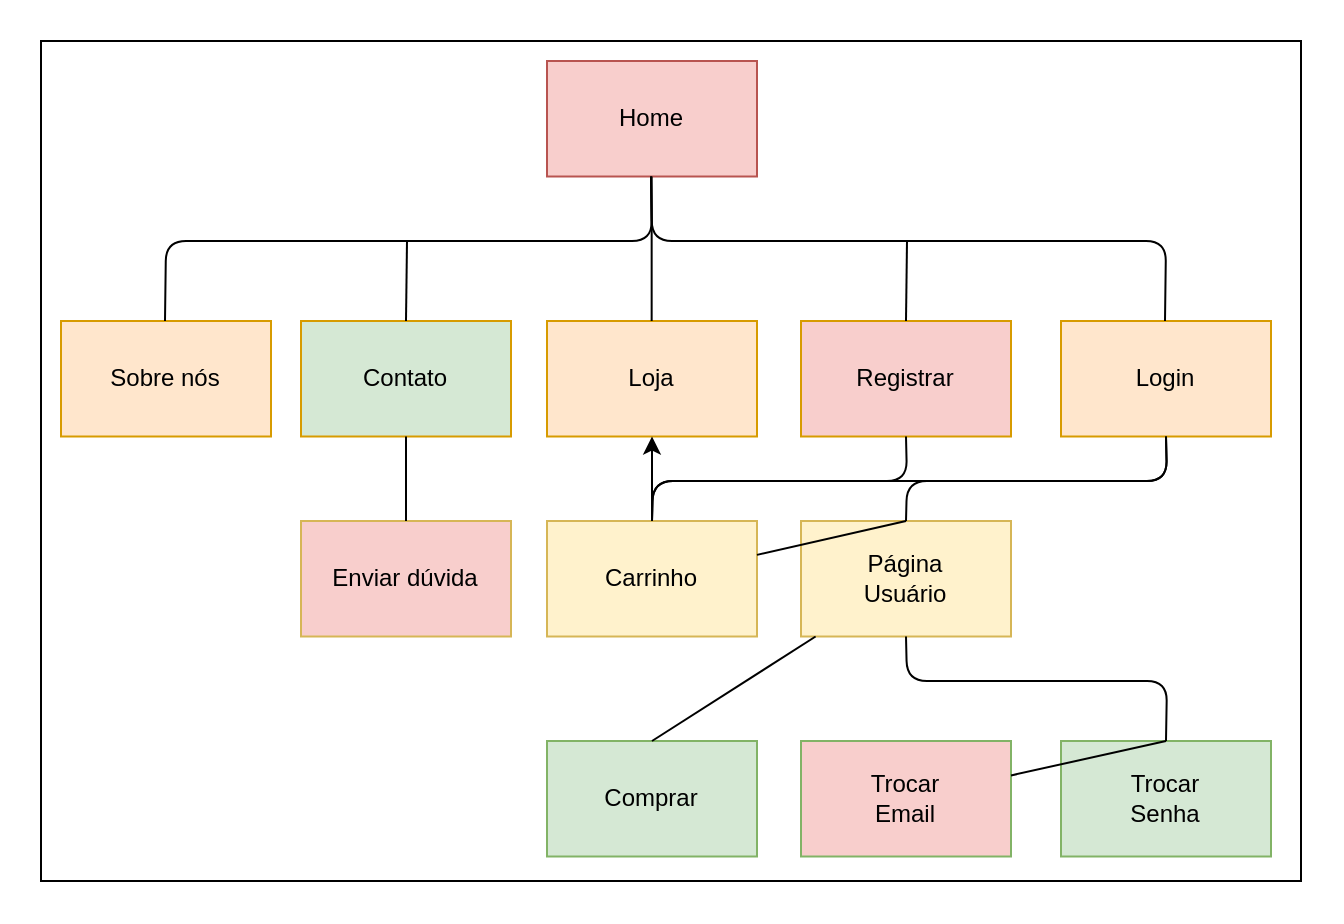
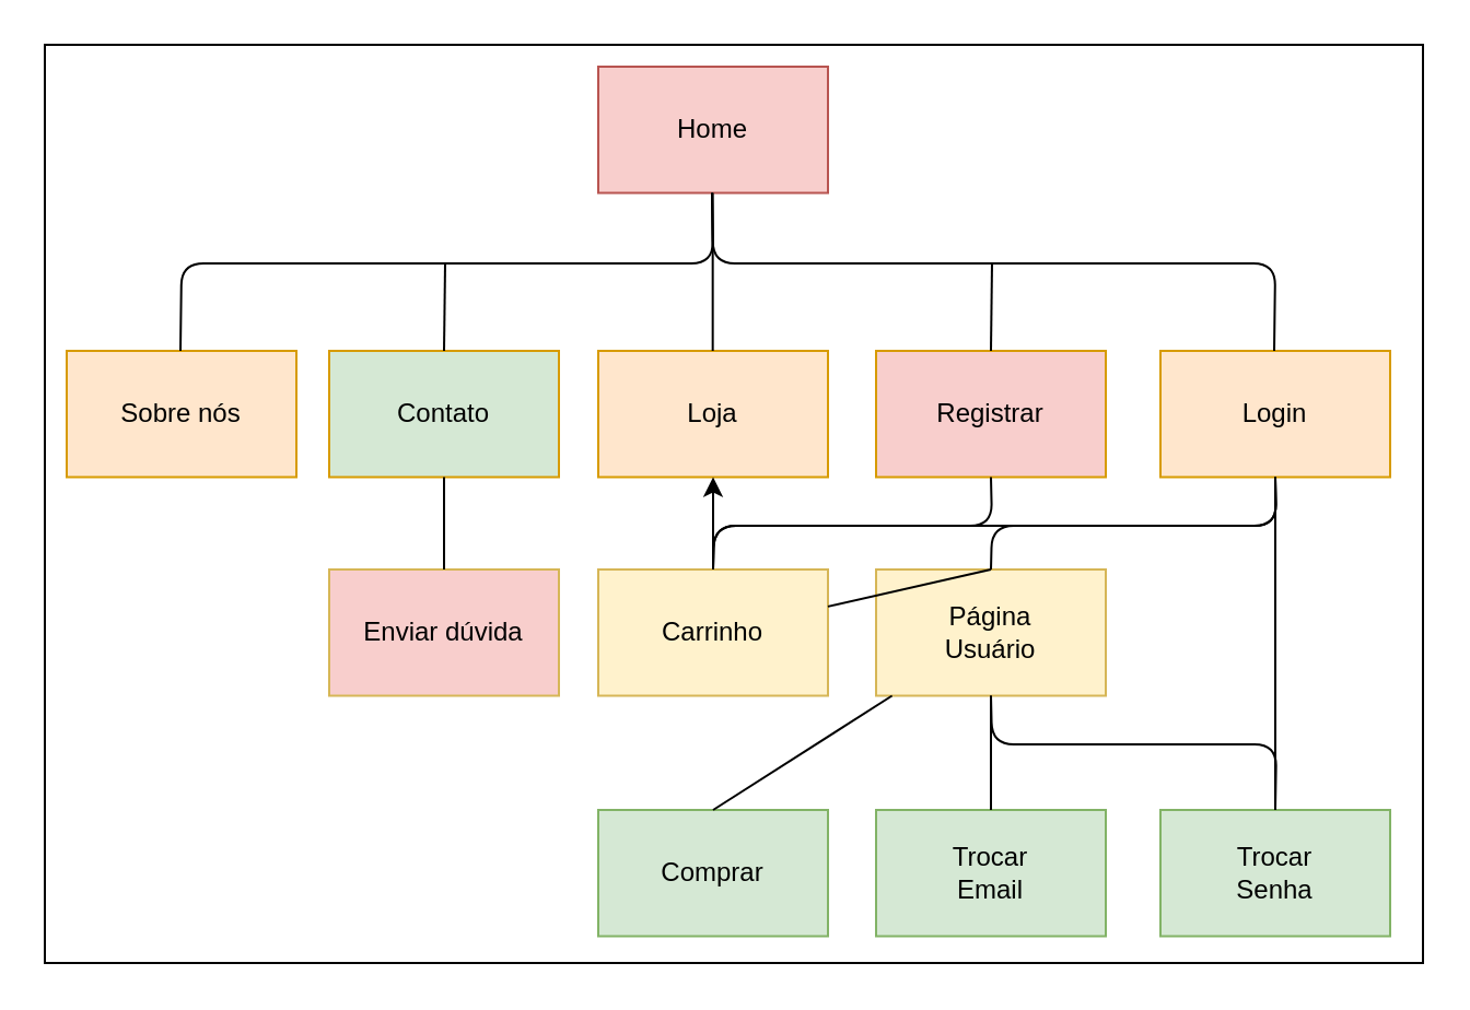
  <mxCell id="0" />
  <mxCell id="1" parent="0" />
  <mxCell id="2" value="" style="rounded=0;whiteSpace=wrap;html=1;" vertex="1" parent="1"><mxGeometry x="20" y="20" width="630" height="420" as="geometry" /></mxCell>
  <mxCell id="3" value="Home" style="rounded=0;whiteSpace=wrap;html=1;fillColor=#f8cecc;strokeColor=#b85450;" parent="1" vertex="1"><mxGeometry x="273" y="30" width="105" height="57.75" as="geometry" /></mxCell>
  <mxCell id="4" value="Contato" style="rounded=0;whiteSpace=wrap;html=1;fillColor=#d5e8d4;strokeColor=#d79b00;" parent="1" vertex="1"><mxGeometry x="150" y="160" width="105" height="57.75" as="geometry" /></mxCell>
  <mxCell id="5" value="Loja" style="rounded=0;whiteSpace=wrap;html=1;fillColor=#ffe6cc;strokeColor=#d79b00;" parent="1" vertex="1"><mxGeometry x="273" y="160" width="105" height="57.75" as="geometry" /></mxCell>
  <mxCell id="6" value="Sobre nós" style="rounded=0;whiteSpace=wrap;html=1;fillColor=#ffe6cc;strokeColor=#d79b00;" parent="1" vertex="1"><mxGeometry x="30" y="160" width="105" height="57.75" as="geometry" /></mxCell>
  <mxCell id="7" value="Registrar" style="rounded=0;whiteSpace=wrap;html=1;fillColor=#f8cecc;strokeColor=#d79b00;" parent="1" vertex="1"><mxGeometry x="400" y="160" width="105" height="57.75" as="geometry" /></mxCell>
  <mxCell id="8" value="Login" style="rounded=0;whiteSpace=wrap;html=1;fillColor=#ffe6cc;strokeColor=#d79b00;" parent="1" vertex="1"><mxGeometry x="530" y="160" width="105" height="57.75" as="geometry" /></mxCell>
  <mxCell id="9" value="" style="endArrow=none;html=1;rounded=1;entryX=0.5;entryY=1;entryDx=0;entryDy=0;exitX=0.5;exitY=0;exitDx=0;exitDy=0;curved=0;" parent="1" edge="1"><mxGeometry width="50" height="50" relative="1" as="geometry"><mxPoint x="82" y="160" as="sourcePoint" /><mxPoint x="325" y="87.75" as="targetPoint" /><Array as="points"><mxPoint x="82.5" y="120" /><mxPoint x="209.5" y="120" /><mxPoint x="325.5" y="120" /></Array></mxGeometry></mxCell>
  <mxCell id="10" value="" style="endArrow=none;html=1;rounded=0;entryX=0.5;entryY=1;entryDx=0;entryDy=0;exitX=0.5;exitY=0;exitDx=0;exitDy=0;" parent="1" edge="1"><mxGeometry width="50" height="50" relative="1" as="geometry"><mxPoint x="325.33" y="160" as="sourcePoint" /><mxPoint x="325.33" y="87.75" as="targetPoint" /></mxGeometry></mxCell>
  <mxCell id="11" value="" style="endArrow=none;html=1;rounded=1;entryX=0.5;entryY=1;entryDx=0;entryDy=0;exitX=0.5;exitY=0;exitDx=0;exitDy=0;curved=0;" parent="1" edge="1"><mxGeometry width="50" height="50" relative="1" as="geometry"><mxPoint x="582" y="160" as="sourcePoint" /><mxPoint x="325" y="87.75" as="targetPoint" /><Array as="points"><mxPoint x="582.5" y="120" /><mxPoint x="325.5" y="120" /></Array></mxGeometry></mxCell>
  <mxCell id="12" value="" style="endArrow=none;html=1;rounded=0;entryX=0.5;entryY=0;entryDx=0;entryDy=0;" parent="1" target="4" edge="1"><mxGeometry width="50" height="50" relative="1" as="geometry"><mxPoint x="203" y="120" as="sourcePoint" /><mxPoint x="240" y="150" as="targetPoint" /></mxGeometry></mxCell>
  <mxCell id="13" value="" style="endArrow=none;html=1;rounded=0;entryX=0.5;entryY=0;entryDx=0;entryDy=0;" parent="1" target="7" edge="1"><mxGeometry width="50" height="50" relative="1" as="geometry"><mxPoint x="453" y="120" as="sourcePoint" /><mxPoint x="460" y="240" as="targetPoint" /></mxGeometry></mxCell>
  <mxCell id="14" value="Página&lt;br&gt;Usuário" style="rounded=0;whiteSpace=wrap;html=1;fillColor=#fff2cc;strokeColor=#d6b656;" parent="1" vertex="1"><mxGeometry x="400" y="260" width="105" height="57.75" as="geometry" /></mxCell>
  <mxCell id="15" value="Carrinho" style="rounded=0;whiteSpace=wrap;html=1;fillColor=#fff2cc;strokeColor=#d6b656;" parent="1" vertex="1"><mxGeometry x="273" y="260" width="105" height="57.75" as="geometry" /></mxCell>
  <mxCell id="16" value="" style="endArrow=classic;html=1;rounded=0;entryX=0.5;entryY=1;entryDx=0;entryDy=0;exitX=0.5;exitY=0;exitDx=0;exitDy=0;" parent="1" source="15" target="5" edge="1"><mxGeometry width="50" height="50" relative="1" as="geometry"><mxPoint x="190" y="330" as="sourcePoint" /><mxPoint x="240" y="280" as="targetPoint" /></mxGeometry></mxCell>
  <mxCell id="17" value="" style="endArrow=none;html=1;rounded=1;entryX=0.5;entryY=1;entryDx=0;entryDy=0;exitX=0.5;exitY=0;exitDx=0;exitDy=0;curved=0;" parent="1" source="15" target="7" edge="1"><mxGeometry width="50" height="50" relative="1" as="geometry"><mxPoint x="190" y="330" as="sourcePoint" /><mxPoint x="240" y="280" as="targetPoint" /><Array as="points"><mxPoint x="326" y="240" /><mxPoint x="453" y="240" /></Array></mxGeometry></mxCell>
  <mxCell id="18" value="" style="endArrow=none;html=1;rounded=1;entryX=0.5;entryY=0;entryDx=0;entryDy=0;exitX=0.5;exitY=1;exitDx=0;exitDy=0;curved=0;" parent="1" source="8" target="15" edge="1"><mxGeometry width="50" height="50" relative="1" as="geometry"><mxPoint x="190" y="330" as="sourcePoint" /><mxPoint x="240" y="280" as="targetPoint" /><Array as="points"><mxPoint x="583" y="240" /><mxPoint x="326" y="240" /></Array></mxGeometry></mxCell>
  <mxCell id="19" value="" style="endArrow=none;html=1;rounded=0;exitX=0.5;exitY=0;exitDx=0;exitDy=0;" parent="1" source="14" target="15" edge="1"><mxGeometry width="50" height="50" relative="1" as="geometry"><mxPoint x="150" y="350" as="sourcePoint" /><mxPoint x="200" y="300" as="targetPoint" /></mxGeometry></mxCell>
  <mxCell id="20" value="" style="endArrow=none;html=1;rounded=1;entryX=0.5;entryY=1;entryDx=0;entryDy=0;exitX=0.5;exitY=0;exitDx=0;exitDy=0;curved=0;" parent="1" source="14" target="8" edge="1"><mxGeometry width="50" height="50" relative="1" as="geometry"><mxPoint x="570" y="350" as="sourcePoint" /><mxPoint x="620" y="300" as="targetPoint" /><Array as="points"><mxPoint x="453" y="240" /><mxPoint x="583" y="240" /></Array></mxGeometry></mxCell>
  <mxCell id="21" value="Enviar dúvida" style="rounded=0;whiteSpace=wrap;html=1;fillColor=#f8cecc;strokeColor=#d6b656;" parent="1" vertex="1"><mxGeometry x="150" y="260" width="105" height="57.75" as="geometry" /></mxCell>
  <mxCell id="22" value="" style="endArrow=none;html=1;rounded=0;entryX=0.5;entryY=1;entryDx=0;entryDy=0;exitX=0.5;exitY=0;exitDx=0;exitDy=0;" parent="1" source="21" target="4" edge="1"><mxGeometry width="50" height="50" relative="1" as="geometry"><mxPoint x="70" y="330" as="sourcePoint" /><mxPoint x="120" y="280" as="targetPoint" /></mxGeometry></mxCell>
  <mxCell id="23" value="Comprar" style="rounded=0;whiteSpace=wrap;html=1;fillColor=#d5e8d4;strokeColor=#82b366;" parent="1" vertex="1"><mxGeometry x="273" y="370" width="105" height="57.75" as="geometry" /></mxCell>
  <mxCell id="24" value="" style="endArrow=none;html=1;rounded=0;exitX=0.5;exitY=0;exitDx=0;exitDy=0;" parent="1" source="23" target="14" edge="1"><mxGeometry width="50" height="50" relative="1" as="geometry"><mxPoint x="190" y="400" as="sourcePoint" /><mxPoint x="240" y="350" as="targetPoint" /></mxGeometry></mxCell>
- <mxCell id="25" value="Trocar&lt;br&gt;Email" style="rounded=0;whiteSpace=wrap;html=1;fillColor=#f8cecc;strokeColor=#82b366;" parent="1" vertex="1"><mxGeometry x="400" y="370" width="105" height="57.75" as="geometry" /></mxCell>
+ <mxCell id="25" value="Trocar&lt;br&gt;Email" style="rounded=0;whiteSpace=wrap;html=1;fillColor=#d5e8d4;strokeColor=#82b366;" parent="1" vertex="1"><mxGeometry x="400" y="370" width="105" height="57.75" as="geometry" /></mxCell>
  <mxCell id="26" value="Trocar&lt;br&gt;Senha" style="rounded=0;whiteSpace=wrap;html=1;fillColor=#d5e8d4;strokeColor=#82b366;" parent="1" vertex="1"><mxGeometry x="530" y="370" width="105" height="57.75" as="geometry" /></mxCell>
+ <mxCell id="27" value="" style="endArrow=none;html=1;rounded=0;entryX=0.5;entryY=1;entryDx=0;entryDy=0;exitX=0.5;exitY=0;exitDx=0;exitDy=0;" parent="1" source="25" target="14" edge="1"><mxGeometry width="50" height="50" relative="1" as="geometry"><mxPoint x="540" y="420" as="sourcePoint" /><mxPoint x="590" y="370" as="targetPoint" /></mxGeometry></mxCell>
  <mxCell id="28" value="" style="endArrow=none;html=1;rounded=1;entryX=0.5;entryY=1;entryDx=0;entryDy=0;curved=0;exitX=0.5;exitY=0;exitDx=0;exitDy=0;" parent="1" source="26" target="14" edge="1"><mxGeometry width="50" height="50" relative="1" as="geometry"><mxPoint x="520" y="440" as="sourcePoint" /><mxPoint x="610" y="370" as="targetPoint" /><Array as="points"><mxPoint x="583" y="340" /><mxPoint x="520" y="340" /><mxPoint x="453" y="340" /></Array></mxGeometry></mxCell>
- <mxCell id="29" value="" style="endArrow=none;html=1;rounded=0;exitX=0.5;exitY=0;exitDx=0;exitDy=0;" parent="1" source="26" target="25" edge="1"><mxGeometry width="50" height="50" relative="1" as="geometry"><mxPoint x="550" y="410" as="sourcePoint" /><mxPoint x="600" y="360" as="targetPoint" /></mxGeometry></mxCell>
+ <mxCell id="29" value="" style="endArrow=none;html=1;rounded=0;entryX=0.5;entryY=1;entryDx=0;entryDy=0;exitX=0.5;exitY=0;exitDx=0;exitDy=0;" parent="1" source="26" target="8" edge="1"><mxGeometry width="50" height="50" relative="1" as="geometry"><mxPoint x="550" y="410" as="sourcePoint" /><mxPoint x="600" y="360" as="targetPoint" /></mxGeometry></mxCell>
